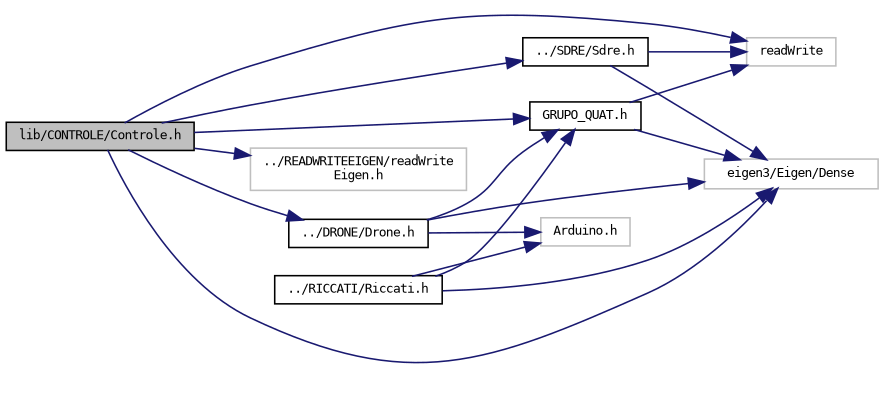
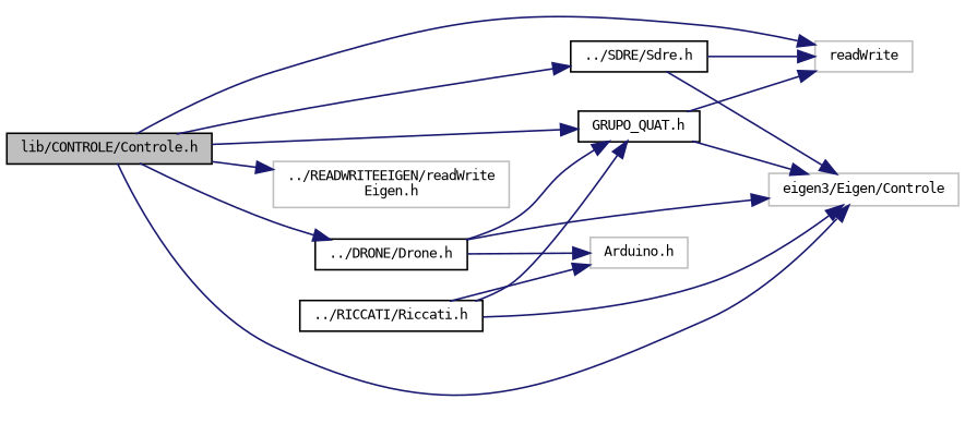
  digraph {
    rankdir=LR
    node [color=black fontname=DejaVuSansMono fontsize=8 shape=record]
    edge [color=midnightblue fontname=DejaVuSansMono fontsize=8 labelfontname=DejaVuSansMono labelfontsize=8 style=solid]
    n1 [fillcolor=grey75 fontcolor=black height=0.2 label="lib/CONTROLE/Controle.h" style=filled width=0.4]
    n2 [height=0.2 label="../DRONE/Drone.h" width=0.4]
    n3 [height=0.2 label="GRUPO_QUAT.h" width=0.4]
-   n4 [color=grey75 height=0.2 label="eigen3/Eigen/Dense" width=0.4]
+   n4 [color=grey75 height=0.2 label="eigen3/Eigen/Controle" width=0.4]
    n5 [color=grey75 height=0.2 label=readWrite width=0.4]
    n6 [height=0.2 label="../SDRE/Sdre.h" width=0.4]
    n7 [color=grey75 height=0.2 label="../READWRITEEIGEN/readWrite\lEigen.h" width=0.4]
    n8 [color=grey75 height=0.2 label="Arduino.h" width=0.4]
    n9 [height=0.2 label="../RICCATI/Riccati.h" width=0.4]
    n1 -> n2
    n1 -> n3
    n1 -> n4
    n1 -> n5
    n1 -> n6
    n1 -> n7
    n2 -> n3
    n2 -> n4
    n2 -> n8
    n3 -> n4
    n3 -> n5
    n6 -> n4
    n6 -> n5
    n9 -> n3
    n9 -> n4
    n9 -> n8
  }
